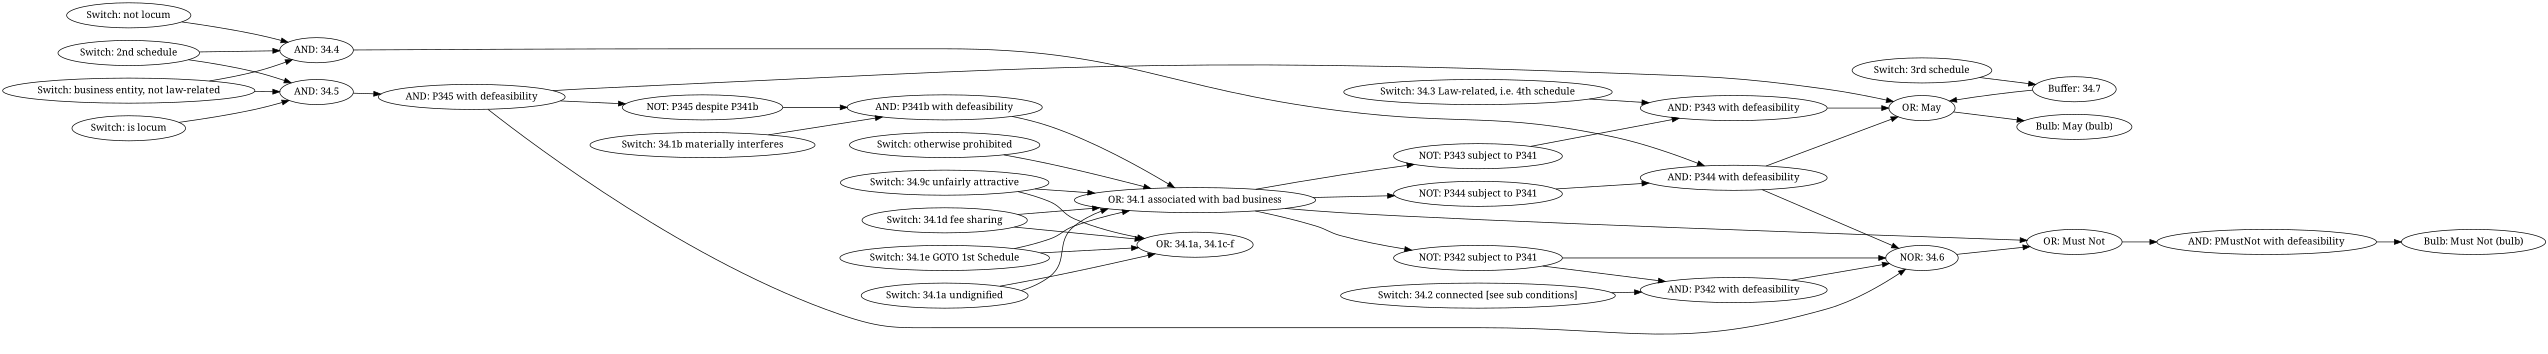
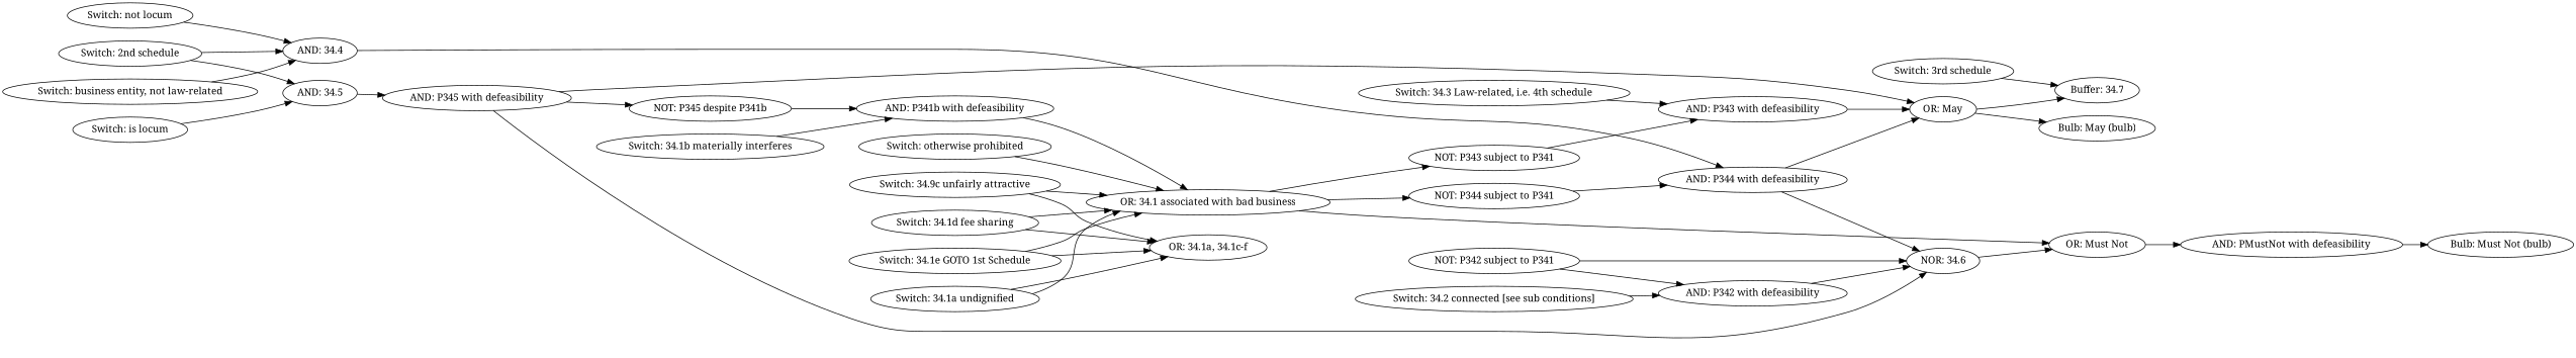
  digraph {
    fontname="Noto Serif"
    rankdir=LR
    node [fontname="Noto Serif"]
    edge [fontname="Noto Serif"]
    n1 [label="Bulb: Must Not (bulb)"]
    n2 [label="OR: Must Not"]
    n3 [label="AND: PMustNot with defeasibility"]
    n4 [label="Bulb: May (bulb)"]
    n5 [label="OR: May"]
    n6 [label="OR: 34.1 associated with bad business"]
    n7 [label="NOT: P342 subject to P341"]
    n8 [label="NOT: P343 subject to P341"]
    n9 [label="NOT: P344 subject to P341"]
    n10 [label="AND: P342 with defeasibility"]
    n11 [label="NOR: 34.6"]
    n12 [label="AND: P343 with defeasibility"]
    n13 [label="AND: P344 with defeasibility"]
    n14 [label="Switch: 34.1a undignified"]
    n15 [label="OR: 34.1a, 34.1c-f"]
    n16 [label="Switch: 34.1b materially interferes"]
    n17 [label="AND: P341b with defeasibility"]
    n18 [label="Switch: 34.9c unfairly attractive"]
    n19 [label="Switch: 34.1d fee sharing"]
    n20 [label="Switch: 34.1e GOTO 1st Schedule"]
    n21 [label="Switch: otherwise prohibited"]
    n22 [label="Switch: 34.2 connected [see sub conditions]"]
    n23 [label="Switch: 34.3 Law-related, i.e. 4th schedule"]
    n24 [label="AND: 34.4"]
    n25 [label="Switch: not locum"]
    n26 [label="Switch: business entity, not law-related"]
    n27 [label="AND: 34.5"]
    n28 [label="AND: P345 with defeasibility"]
    n29 [label="Switch: 2nd schedule"]
    n30 [label="NOT: P345 despite P341b"]
    n31 [label="Switch: is locum"]
    n32 [label="Buffer: 34.7"]
    n33 [label="Switch: 3rd schedule"]
    n2 -> n3
    n3 -> n1
    n5 -> n4
    n6 -> n2
-   n6 -> n7
    n6 -> n8
    n6 -> n9
    n7 -> n10
    n7 -> n11
    n8 -> n12
    n9 -> n13
    n10 -> n11
    n11 -> n2
    n12 -> n5
    n13 -> n5
    n13 -> n11
    n14 -> n6
    n14 -> n15
    n16 -> n17
    n17 -> n6
    n18 -> n6
    n18 -> n15
    n19 -> n6
    n19 -> n15
    n20 -> n6
    n20 -> n15
    n21 -> n6
    n22 -> n10
    n23 -> n12
    n24 -> n13
    n25 -> n24
    n26 -> n24
-   n26 -> n27
    n27 -> n28
    n28 -> n5
    n28 -> n11
    n28 -> n30
    n29 -> n24
    n29 -> n27
    n30 -> n17
    n31 -> n27
-   n32 -> n5
+   n5 -> n32
    n33 -> n32
  }
